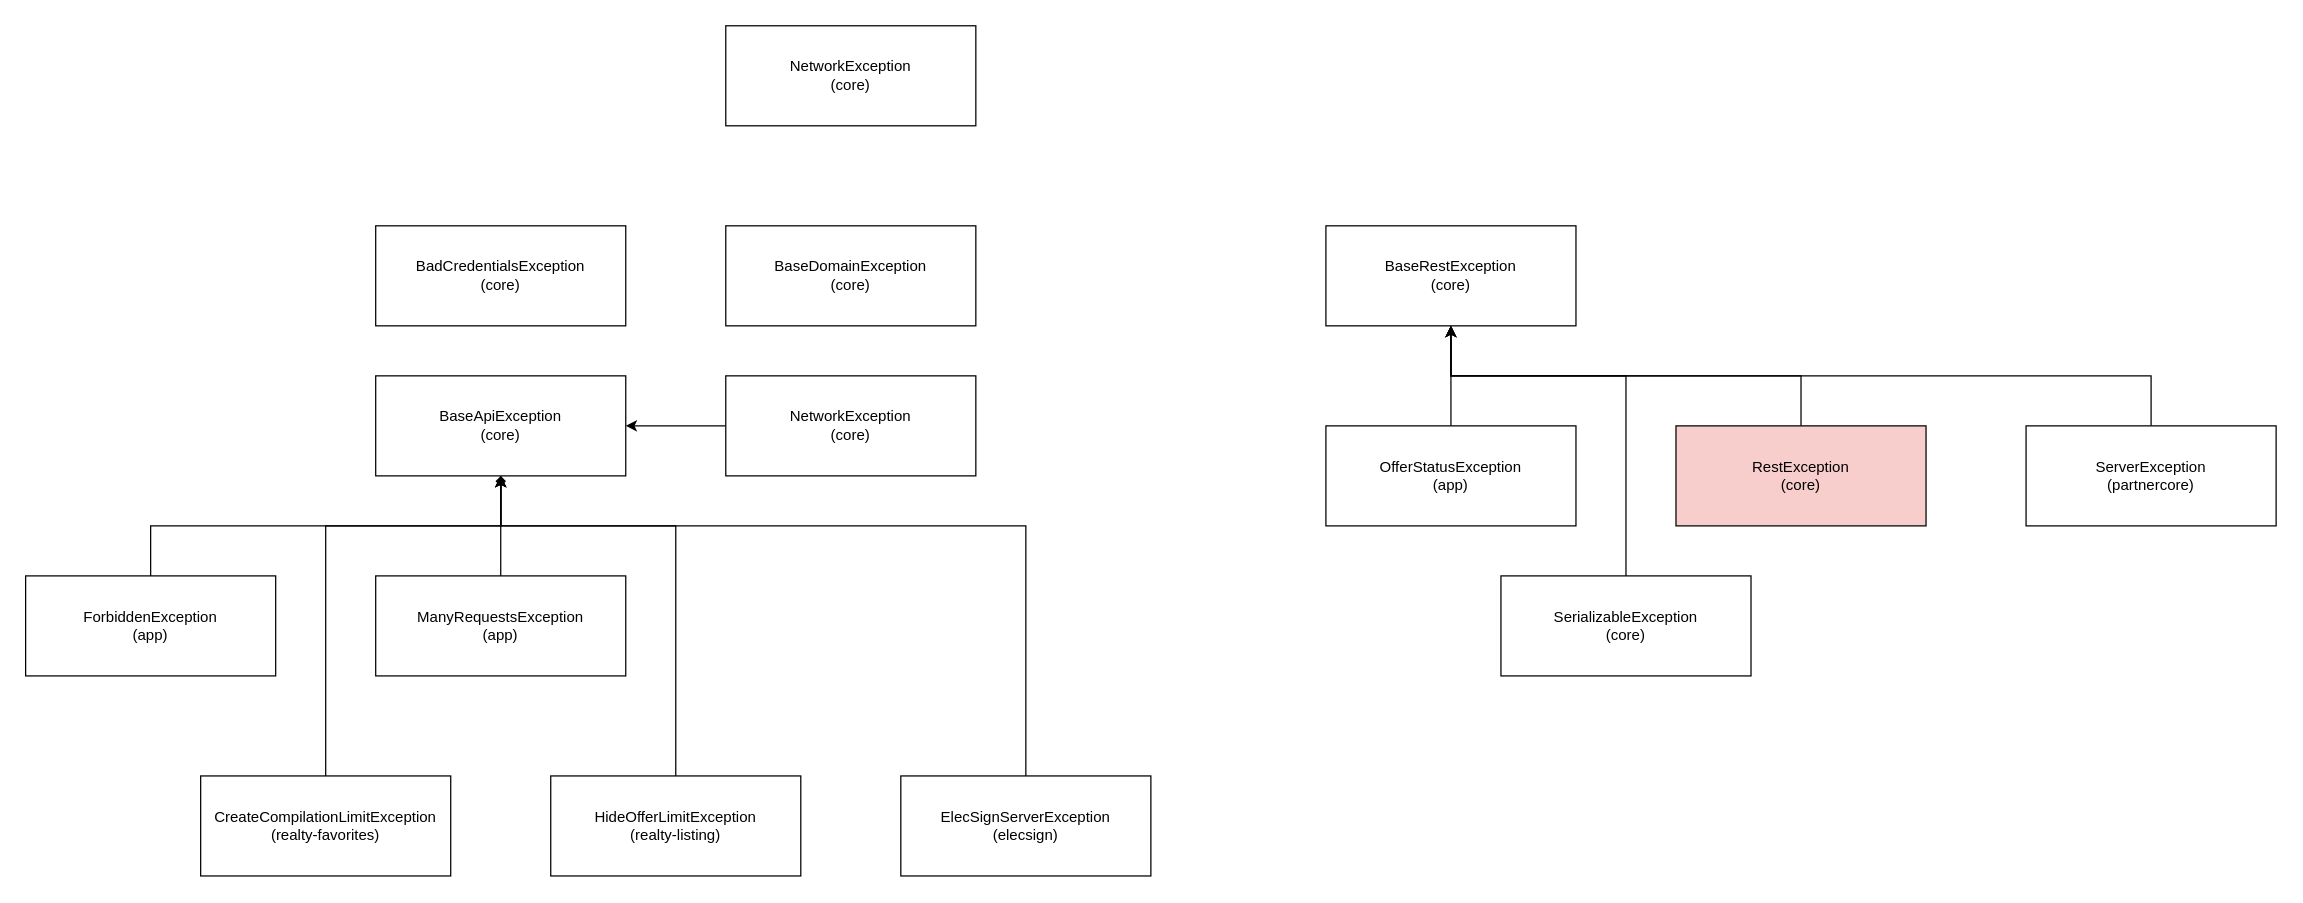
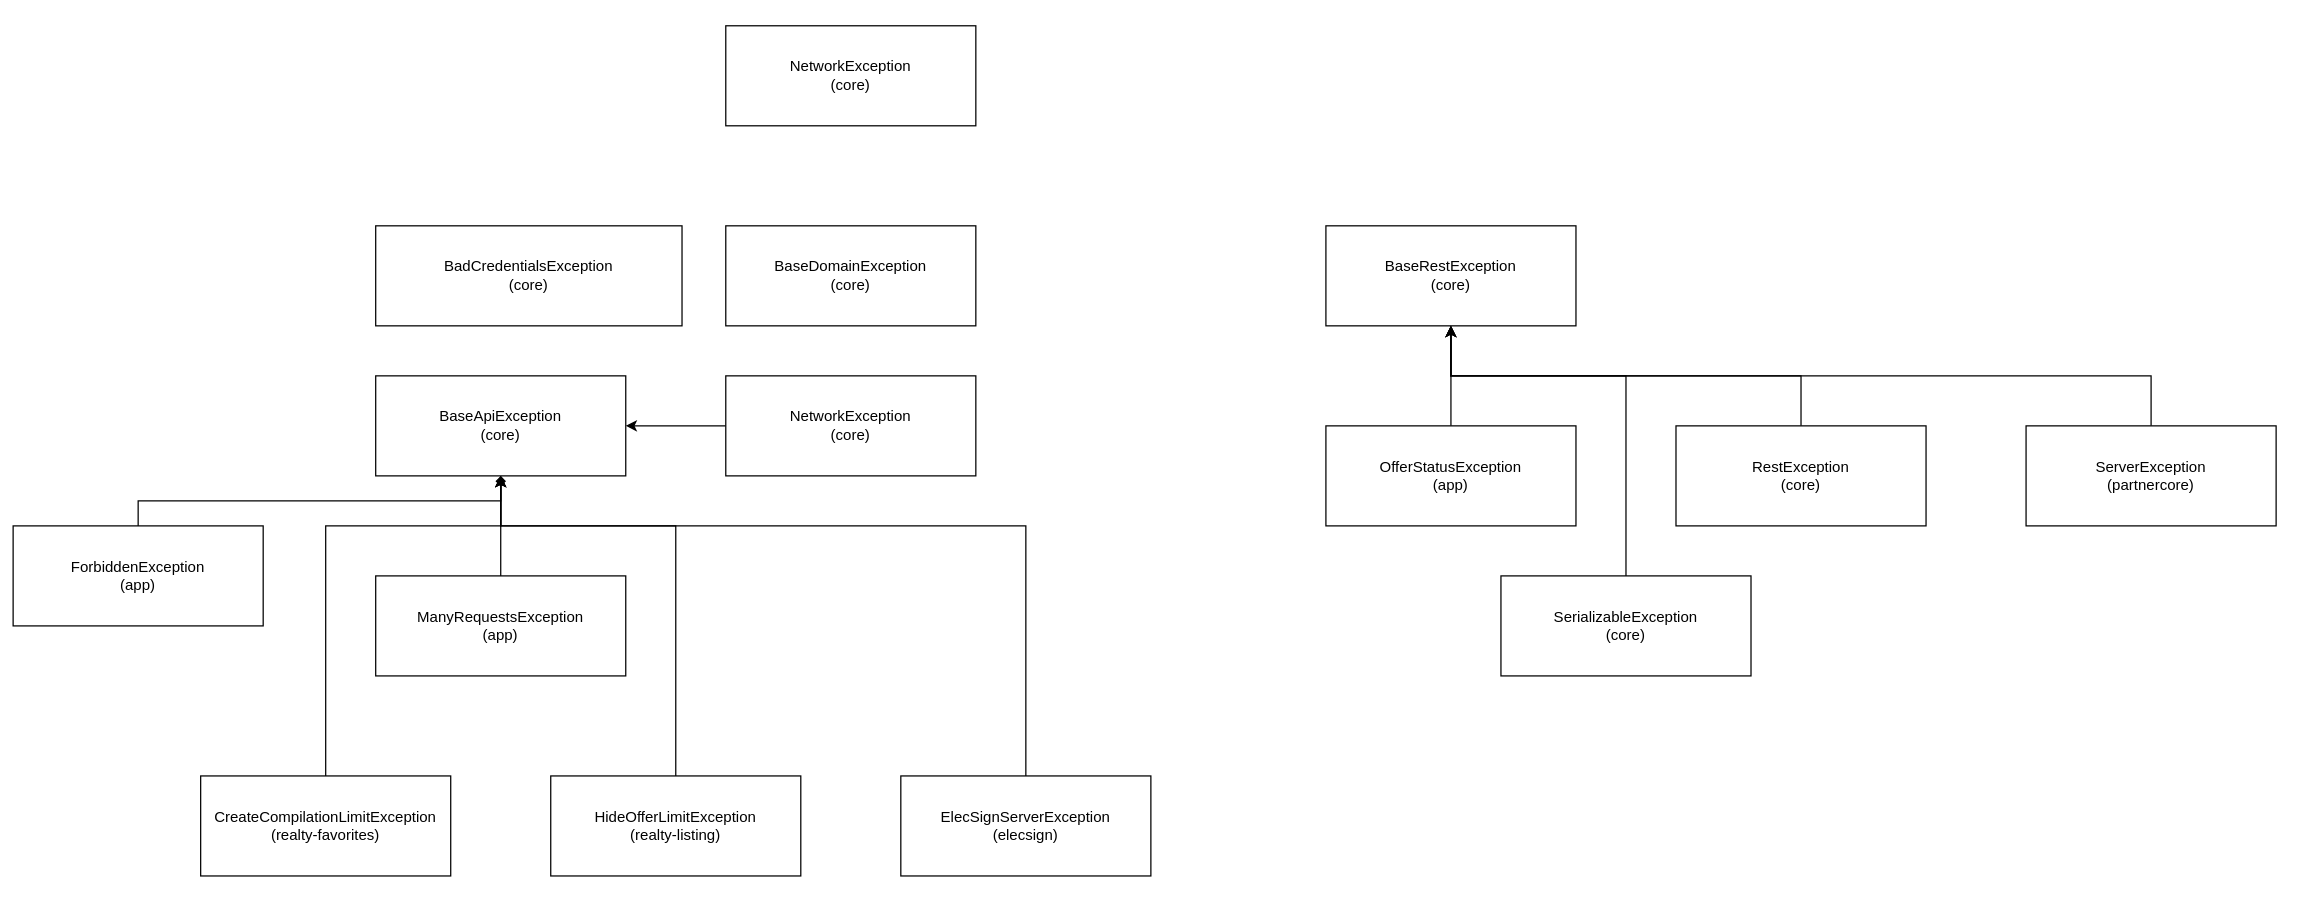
  <mxCell id="0" />
  <mxCell id="1" parent="0" />
  <mxCell id="2" value="BaseApiException&lt;br&gt;(core)" style="rounded=0;whiteSpace=wrap;html=1;" vertex="1" parent="1"><mxGeometry x="300" y="300" width="200" height="80" as="geometry" /></mxCell>
  <mxCell id="3" style="edgeStyle=orthogonalEdgeStyle;rounded=0;orthogonalLoop=1;jettySize=auto;html=1;exitX=0.5;exitY=0;exitDx=0;exitDy=0;entryX=0.5;entryY=1;entryDx=0;entryDy=0;" edge="1" parent="1" source="4" target="2"><mxGeometry relative="1" as="geometry"><Array as="points"><mxPoint x="260" y="420" /><mxPoint x="400" y="420" /></Array></mxGeometry></mxCell>
  <mxCell id="4" value="CreateCompilationLimitException (realty-favorites)" style="rounded=0;whiteSpace=wrap;html=1;" vertex="1" parent="1"><mxGeometry x="160" y="620" width="200" height="80" as="geometry" /></mxCell>
  <mxCell id="5" style="edgeStyle=orthogonalEdgeStyle;rounded=0;orthogonalLoop=1;jettySize=auto;html=1;exitX=0.5;exitY=0;exitDx=0;exitDy=0;entryX=0.5;entryY=1;entryDx=0;entryDy=0;" edge="1" parent="1" source="6" target="2"><mxGeometry relative="1" as="geometry"><Array as="points"><mxPoint x="820" y="420" /><mxPoint x="400" y="420" /></Array></mxGeometry></mxCell>
  <mxCell id="6" value="ElecSignServerException&lt;br&gt;(elecsign)" style="rounded=0;whiteSpace=wrap;html=1;" vertex="1" parent="1"><mxGeometry x="720" y="620" width="200" height="80" as="geometry" /></mxCell>
  <mxCell id="7" style="edgeStyle=orthogonalEdgeStyle;rounded=0;orthogonalLoop=1;jettySize=auto;html=1;exitX=0.5;exitY=0;exitDx=0;exitDy=0;entryX=0.5;entryY=1;entryDx=0;entryDy=0;endArrow=diamond;" edge="1" parent="1" source="8" target="2"><mxGeometry relative="1" as="geometry" /></mxCell>
- <mxCell id="8" value="ForbiddenException&lt;br&gt;(app)" style="rounded=0;whiteSpace=wrap;html=1;" vertex="1" parent="1"><mxGeometry y="460" width="200" height="80" as="geometry" x="20" /></mxCell>
+ <mxCell id="8" value="ForbiddenException&lt;br&gt;(app)" style="rounded=0;whiteSpace=wrap;html=1;" vertex="1" parent="1"><mxGeometry x="10" y="420" width="200" height="80" as="geometry" /></mxCell>
  <mxCell id="9" style="edgeStyle=orthogonalEdgeStyle;rounded=0;orthogonalLoop=1;jettySize=auto;html=1;exitX=0.5;exitY=0;exitDx=0;exitDy=0;entryX=0.5;entryY=1;entryDx=0;entryDy=0;" edge="1" parent="1" source="10" target="2"><mxGeometry relative="1" as="geometry"><Array as="points"><mxPoint x="540" y="420" /><mxPoint x="400" y="420" /></Array></mxGeometry></mxCell>
  <mxCell id="10" value="HideOfferLimitException&lt;br&gt;(realty-listing)" style="rounded=0;whiteSpace=wrap;html=1;" vertex="1" parent="1"><mxGeometry x="440" y="620" width="200" height="80" as="geometry" /></mxCell>
  <mxCell id="11" style="edgeStyle=orthogonalEdgeStyle;rounded=0;orthogonalLoop=1;jettySize=auto;html=1;exitX=0.5;exitY=0;exitDx=0;exitDy=0;entryX=0.5;entryY=1;entryDx=0;entryDy=0;" edge="1" parent="1" source="12" target="2"><mxGeometry relative="1" as="geometry" /></mxCell>
  <mxCell id="12" value="ManyRequestsException&lt;br&gt;(app)" style="rounded=0;whiteSpace=wrap;html=1;" vertex="1" parent="1"><mxGeometry x="300" y="460" width="200" height="80" as="geometry" /></mxCell>
  <mxCell id="13" style="edgeStyle=orthogonalEdgeStyle;rounded=0;orthogonalLoop=1;jettySize=auto;html=1;exitX=0;exitY=0.5;exitDx=0;exitDy=0;entryX=1;entryY=0.5;entryDx=0;entryDy=0;" edge="1" parent="1" source="14" target="2"><mxGeometry relative="1" as="geometry" /></mxCell>
  <mxCell id="14" value="NetworkException&lt;br&gt;(core)" style="rounded=0;whiteSpace=wrap;html=1;" vertex="1" parent="1"><mxGeometry x="580" y="300" width="200" height="80" as="geometry" /></mxCell>
- <mxCell id="15" value="BadCredentialsException&lt;br&gt;(core)" style="rounded=0;whiteSpace=wrap;html=1;" vertex="1" parent="1"><mxGeometry x="300" y="180" width="200" height="80" as="geometry" /></mxCell>
+ <mxCell id="15" value="BadCredentialsException&lt;br&gt;(core)" style="rounded=0;whiteSpace=wrap;html=1;" vertex="1" parent="1"><mxGeometry x="300" y="180" width="245" height="80" as="geometry" /></mxCell>
  <mxCell id="16" value="BaseDomainException&lt;br&gt;(core)" style="rounded=0;whiteSpace=wrap;html=1;" vertex="1" parent="1"><mxGeometry x="580" y="180" width="200" height="80" as="geometry" /></mxCell>
  <mxCell id="17" value="BaseRestException&lt;br&gt;(core)" style="rounded=0;whiteSpace=wrap;html=1;" vertex="1" parent="1"><mxGeometry x="1060" y="180" width="200" height="80" as="geometry" /></mxCell>
  <mxCell id="18" style="edgeStyle=orthogonalEdgeStyle;rounded=0;orthogonalLoop=1;jettySize=auto;html=1;exitX=0.5;exitY=0;exitDx=0;exitDy=0;entryX=0.5;entryY=1;entryDx=0;entryDy=0;" edge="1" parent="1" source="19" target="17"><mxGeometry relative="1" as="geometry" /></mxCell>
  <mxCell id="19" value="OfferStatusException&lt;br&gt;(app)" style="rounded=0;whiteSpace=wrap;html=1;" vertex="1" parent="1"><mxGeometry x="1060" y="340" width="200" height="80" as="geometry" /></mxCell>
  <mxCell id="20" style="edgeStyle=orthogonalEdgeStyle;rounded=0;orthogonalLoop=1;jettySize=auto;html=1;exitX=0.5;exitY=0;exitDx=0;exitDy=0;entryX=0.5;entryY=1;entryDx=0;entryDy=0;" edge="1" parent="1" source="21" target="17"><mxGeometry relative="1" as="geometry" /></mxCell>
- <mxCell id="21" value="RestException&lt;br&gt;(core)" style="rounded=0;whiteSpace=wrap;html=1;fillColor=#f8cecc;" vertex="1" parent="1"><mxGeometry x="1340" y="340" width="200" height="80" as="geometry" /></mxCell>
+ <mxCell id="21" value="RestException&lt;br&gt;(core)" style="rounded=0;whiteSpace=wrap;html=1;" vertex="1" parent="1"><mxGeometry x="1340" y="340" width="200" height="80" as="geometry" /></mxCell>
  <mxCell id="22" style="edgeStyle=orthogonalEdgeStyle;rounded=0;orthogonalLoop=1;jettySize=auto;html=1;exitX=0.5;exitY=0;exitDx=0;exitDy=0;entryX=0.5;entryY=1;entryDx=0;entryDy=0;" edge="1" parent="1" source="23" target="17"><mxGeometry relative="1" as="geometry" /></mxCell>
  <mxCell id="23" value="ServerException&lt;br&gt;(partnercore)" style="rounded=0;whiteSpace=wrap;html=1;" vertex="1" parent="1"><mxGeometry x="1620" y="340" width="200" height="80" as="geometry" /></mxCell>
  <mxCell id="24" style="edgeStyle=orthogonalEdgeStyle;rounded=0;orthogonalLoop=1;jettySize=auto;html=1;exitX=0.5;exitY=0;exitDx=0;exitDy=0;entryX=0.5;entryY=1;entryDx=0;entryDy=0;" edge="1" parent="1" source="25" target="17"><mxGeometry relative="1" as="geometry"><Array as="points"><mxPoint x="1300" y="300" /><mxPoint x="1160" y="300" /></Array></mxGeometry></mxCell>
  <mxCell id="25" value="SerializableException&lt;br&gt;(core)" style="rounded=0;whiteSpace=wrap;html=1;" vertex="1" parent="1"><mxGeometry x="1200" y="460" width="200" height="80" as="geometry" /></mxCell>
  <mxCell id="26" value="NetworkException&lt;br&gt;(core)" style="rounded=0;whiteSpace=wrap;html=1;" vertex="1" parent="1"><mxGeometry x="580" y="20" width="200" height="80" as="geometry" /></mxCell>
